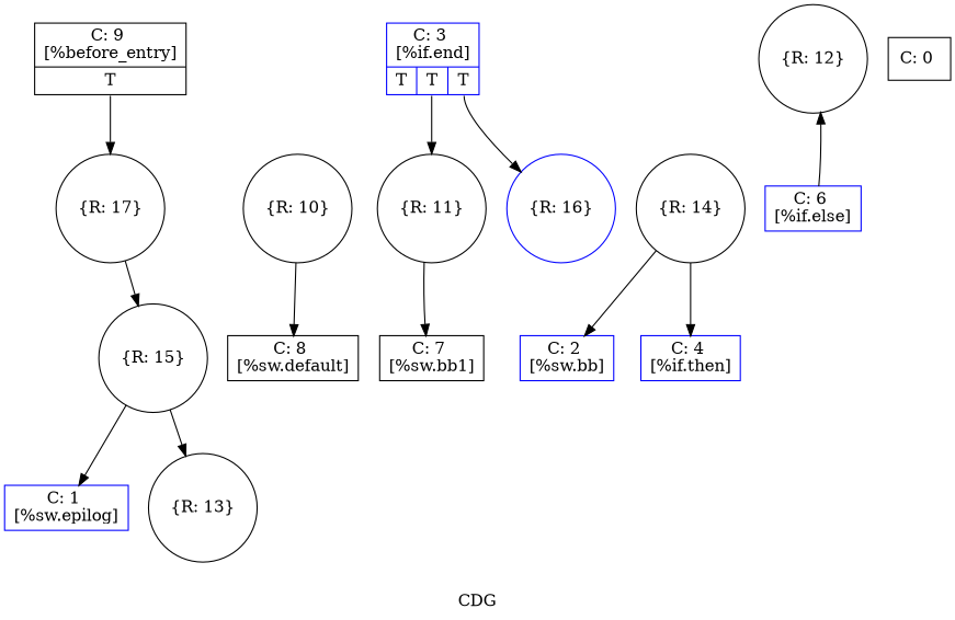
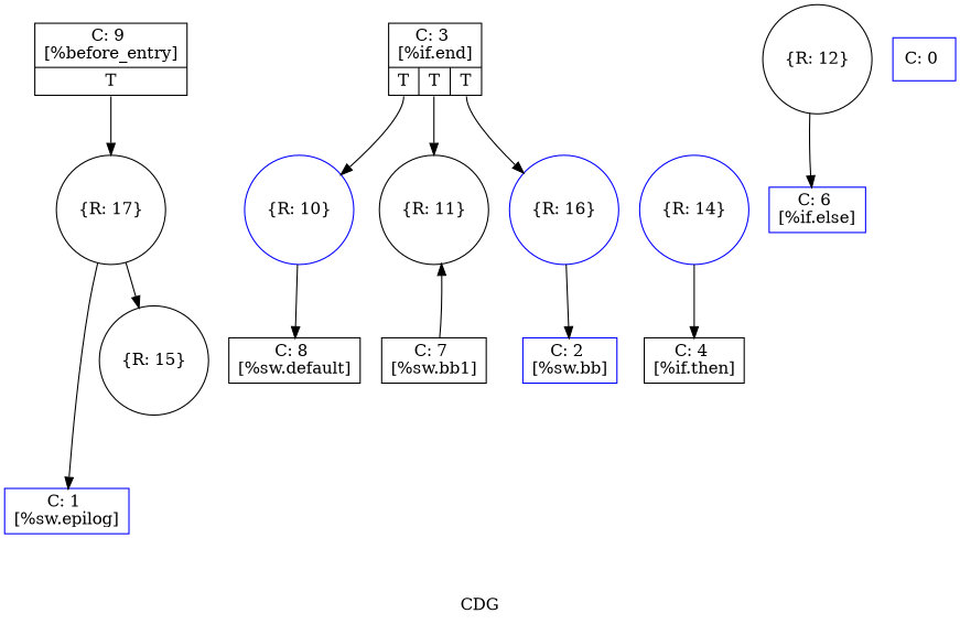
  digraph {
    label=CDG
    node [shape=record]
    n1 [label="{R: 17}" shape=circle]
    n2 [color=blue label="{C: 1 \n[%sw.epilog]\n}"]
    n3 [label="{R: 15}" shape=circle]
-   n4 [label="{R: 13}" shape=circle]
-   n5 [color=blue label="{C: 3 \n[%if.end]\n|{<s0>T|<s1>T|<s2>T}}"]
+   n5 [color=black label="{C: 3 \n[%if.end]\n|{<s0>T|<s1>T|<s2>T}}"]
    n6 [color=blue label="{R: 16}" shape=circle]
-   n7 [label="{R: 10}" shape=circle]
+   n7 [label="{R: 10}" shape=circle color=blue]
    n8 [label="{R: 11}" shape=circle]
    n9 [color=blue label="{C: 2 \n[%sw.bb]\n}"]
    n10 [color=black label="{C: 8 \n[%sw.default]\n}"]
    n11 [color=black label="{C: 7 \n[%sw.bb1]\n}"]
-   n12 [label="{R: 14}" shape=circle]
-   n13 [color=blue label="{C: 4 \n[%if.then]\n}"]
+   n12 [label="{R: 14}" shape=circle color=blue]
+   n13 [color=black label="{C: 4 \n[%if.then]\n}"]
    n14 [label="{R: 12}" shape=circle]
    n15 [color=blue label="{C: 6 \n[%if.else]\n}"]
-   n16 [color=black label="{C: 0 \n}"]
+   n16 [color=blue label="{C: 0 \n}"]
    n17 [color=black label="{C: 9 \n[%before_entry]\n|{<s0>T}}"]
-   n3 -> n2
+   n1 -> n2
    n1 -> n3
-   n3 -> n4
    n5 -> n6 [collor=blue tailport=s2]
+   n5 -> n7 [collor=blue tailport=s0]
    n5 -> n8 [collor=blue tailport=s1]
-   n12 -> n9
+   n6 -> n9
    n7 -> n10
-   n8 -> n11
+   n11 -> n8
    n12 -> n13
-   n15 -> n14
+   n14 -> n15
    n17 -> n1 [collor=blue tailport=s0]
  }
